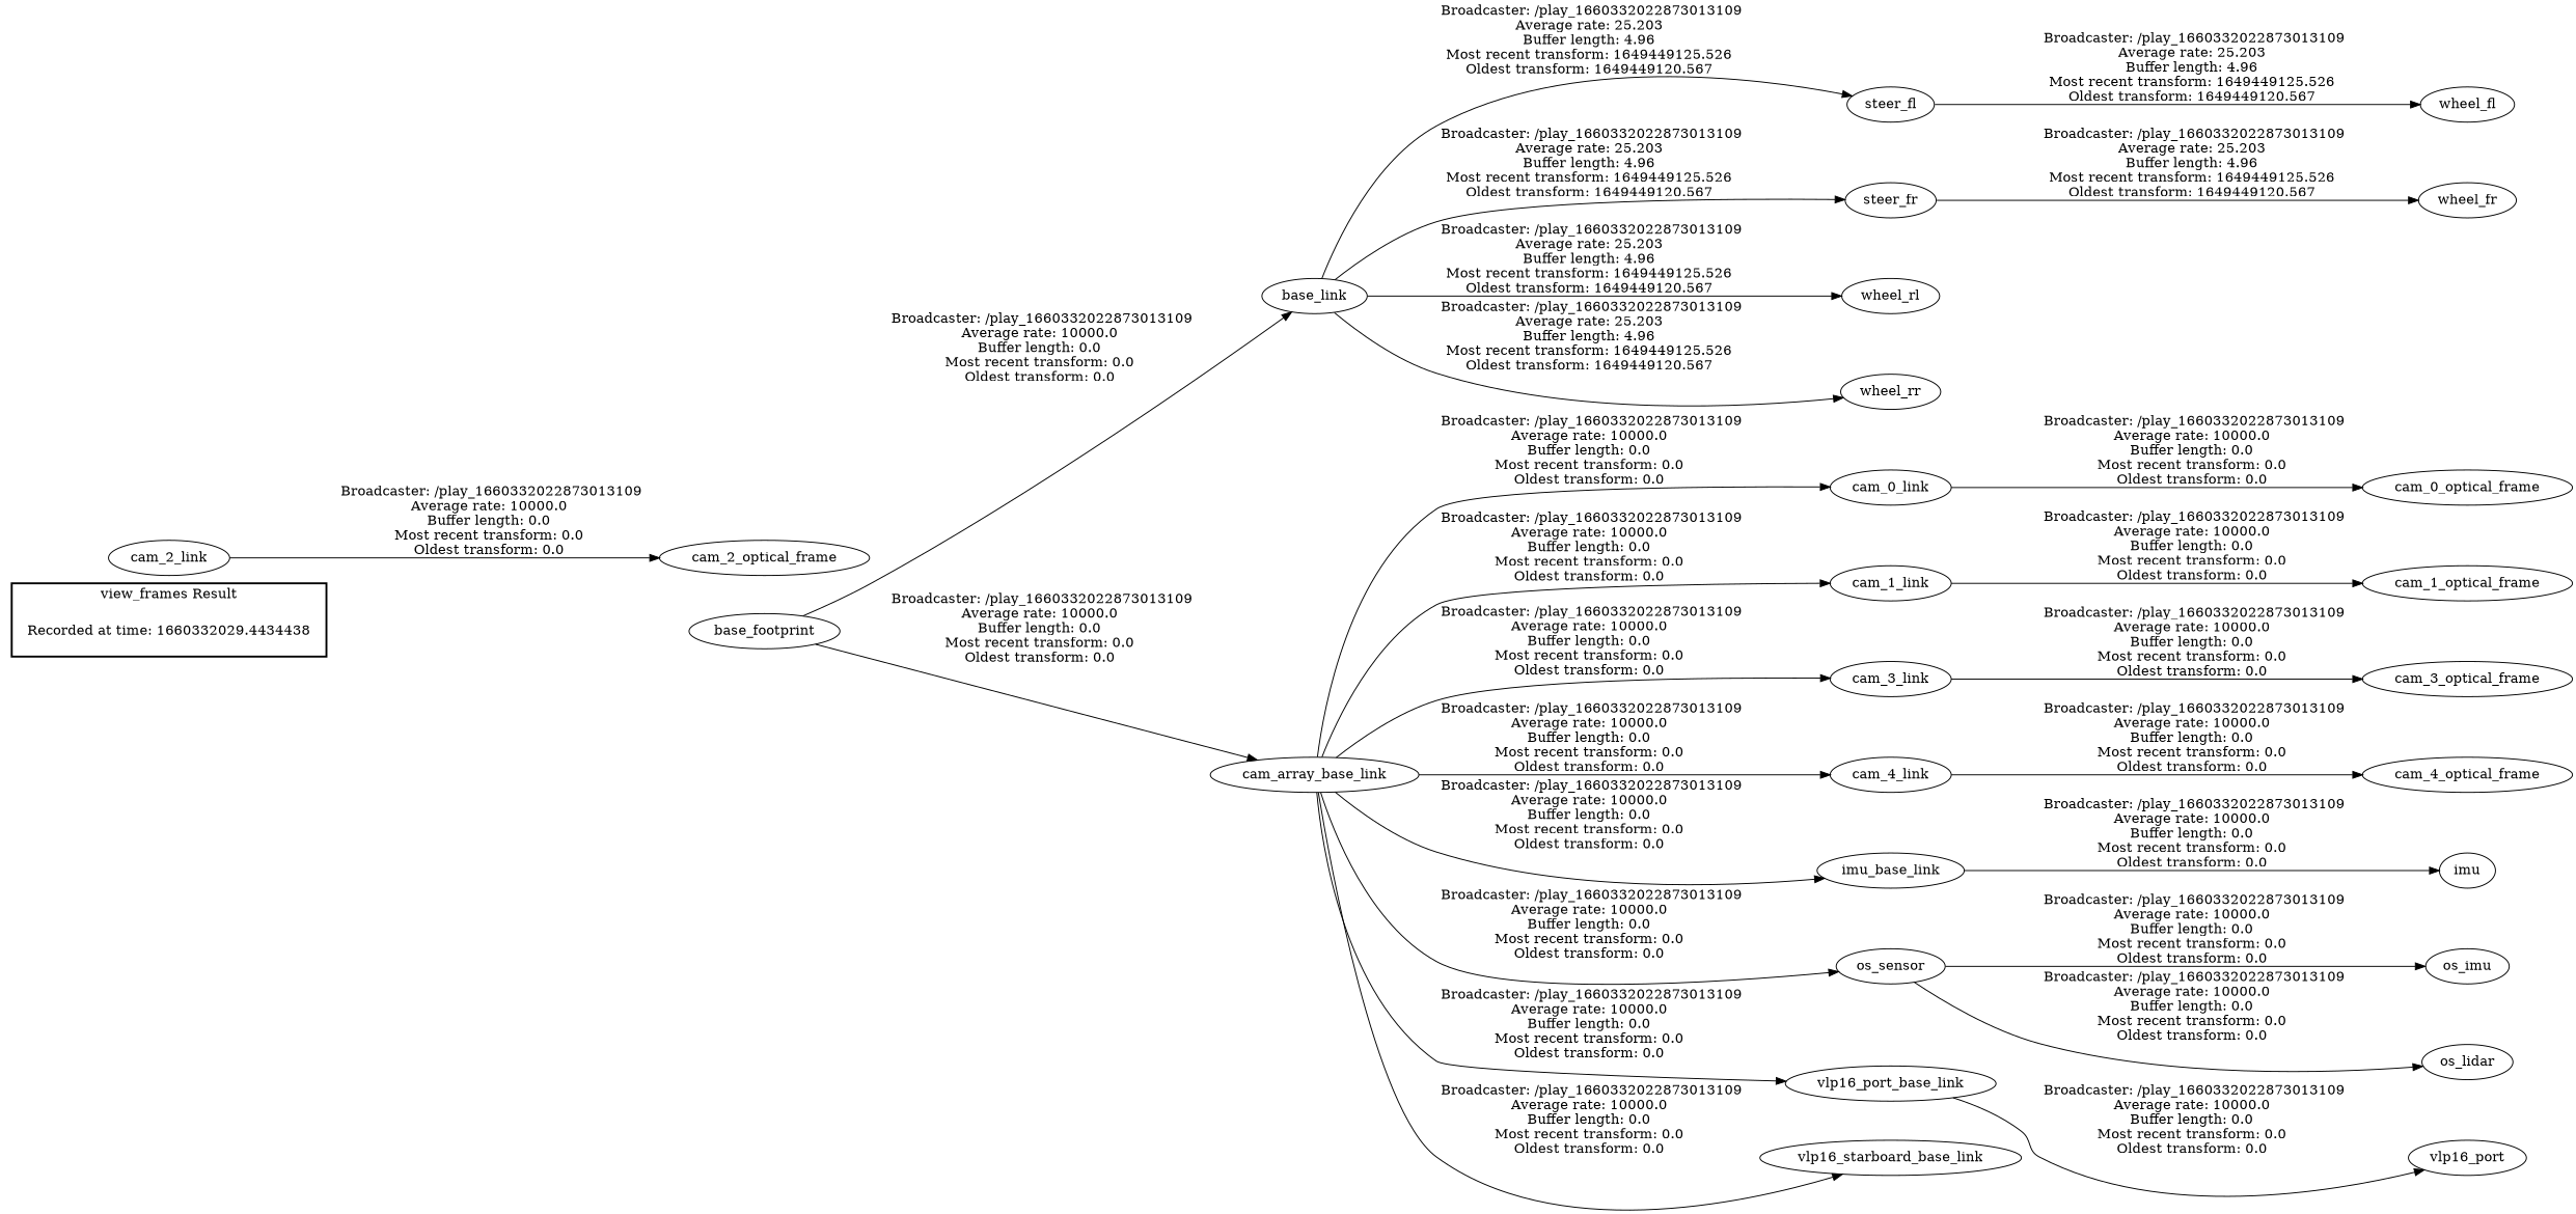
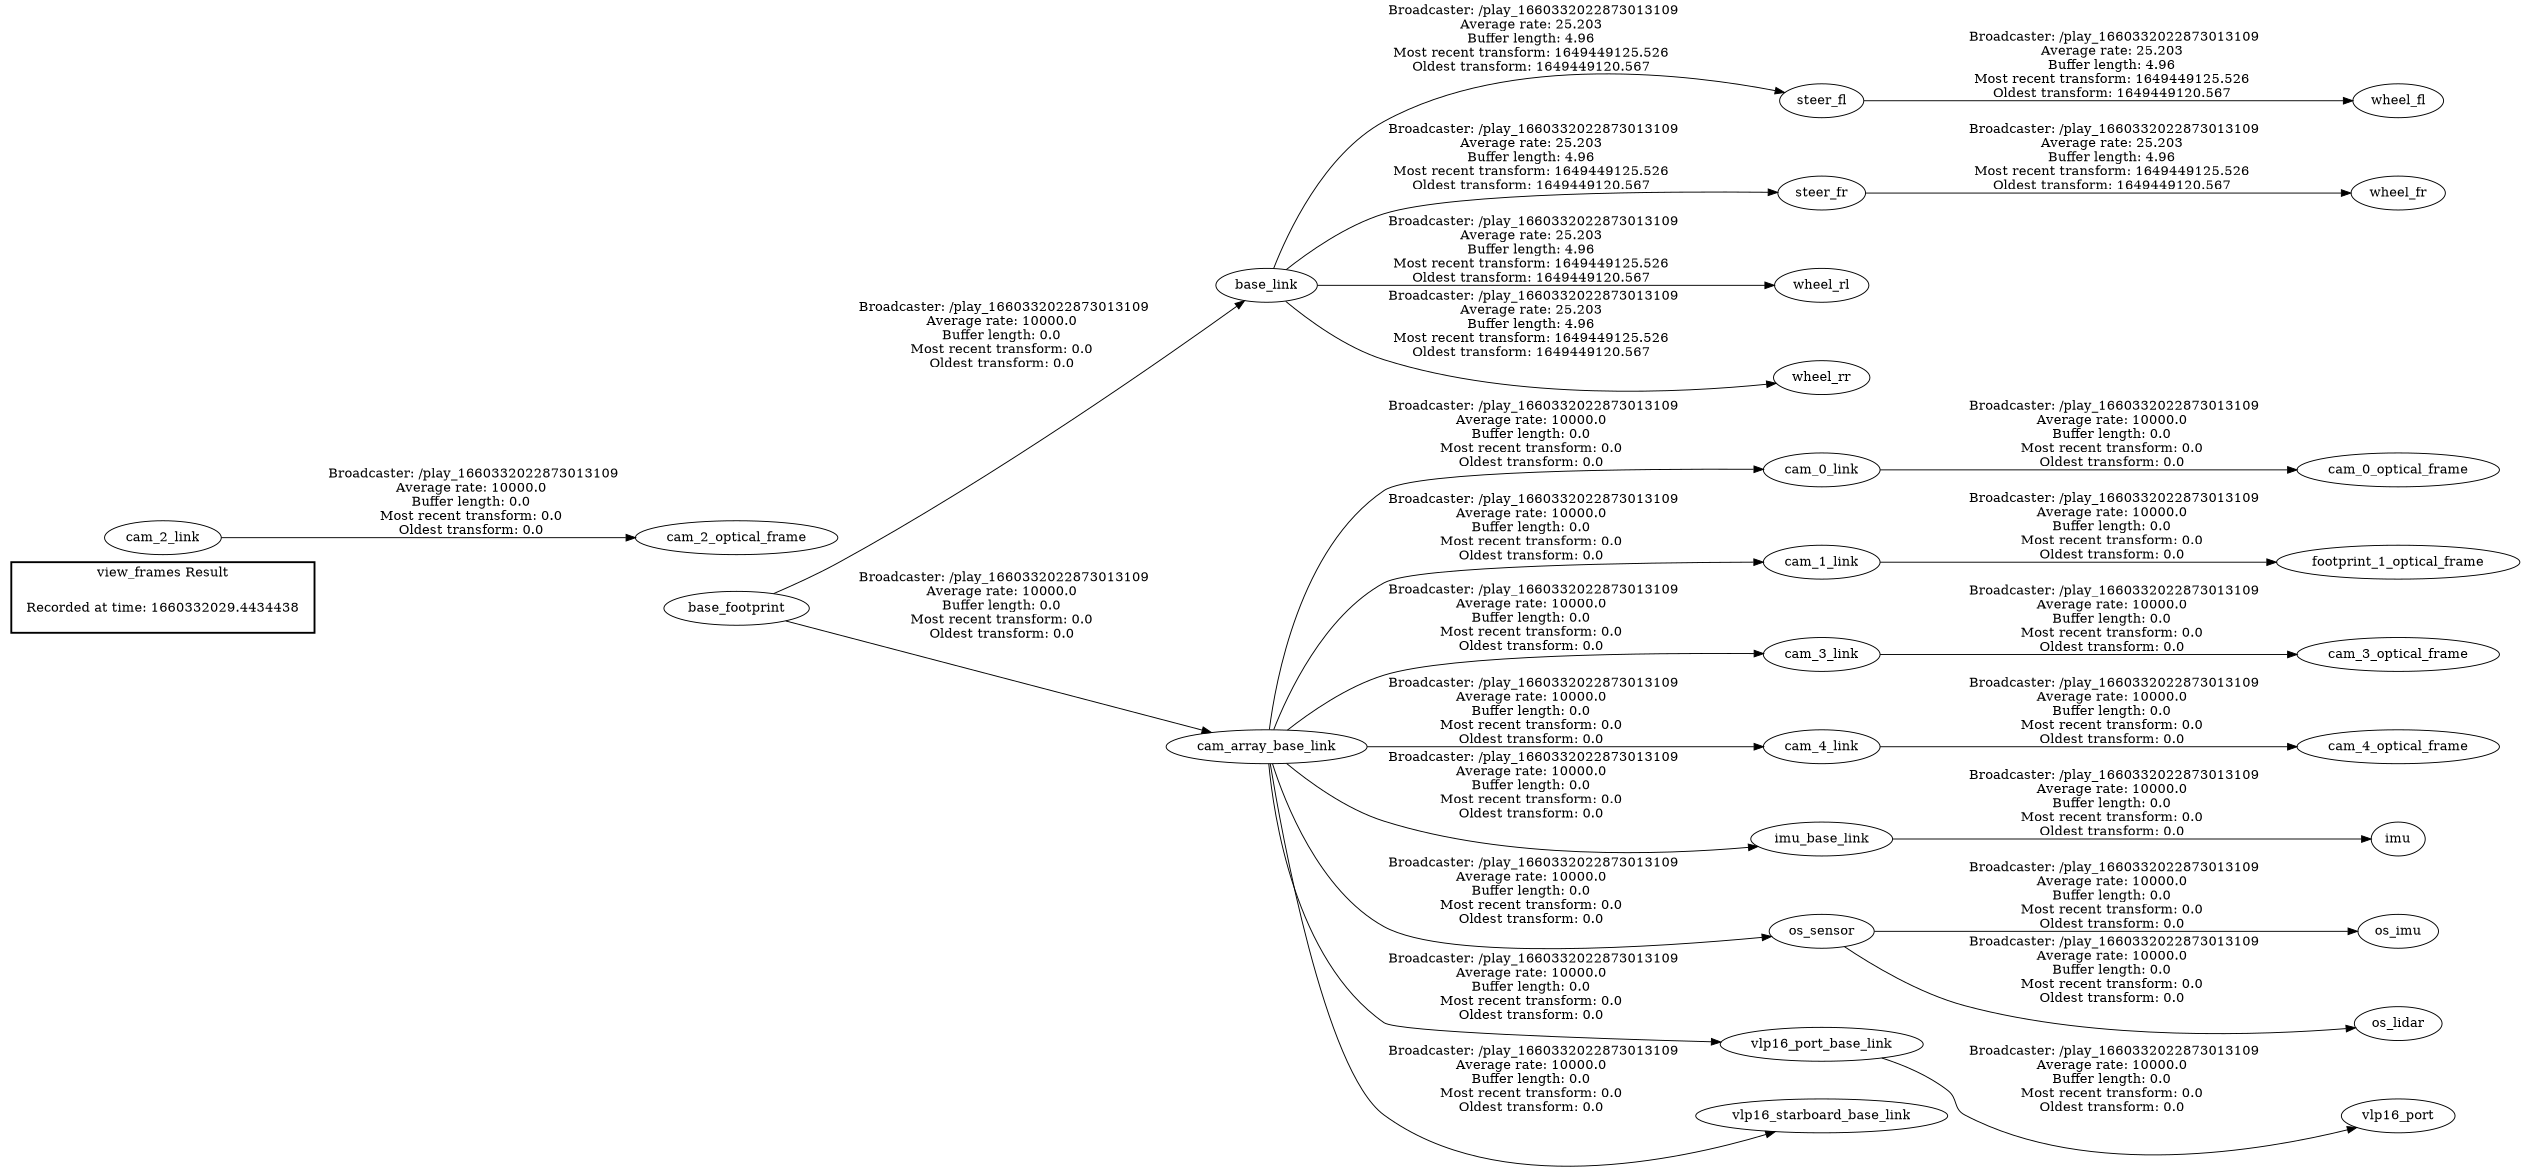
  digraph {
    rankdir=LR
    "Recorded at time: 1660332029.4434438" [shape=plaintext]
    base_footprint
    base_link
    cam_array_base_link
    steer_fl
    steer_fr
    wheel_rl
    wheel_rr
    cam_0_link
    cam_1_link
    cam_3_link
    cam_4_link
    imu_base_link
    os_sensor
    vlp16_port_base_link
    vlp16_starboard_base_link
    wheel_fl
    wheel_fr
    cam_0_optical_frame
-   cam_1_optical_frame
+   cam_1_optical_frame [label=footprint_1_optical_frame]
    cam_2_link
    cam_2_optical_frame
    cam_3_optical_frame
    cam_4_optical_frame
    imu
    os_imu
    os_lidar
    vlp16_port
    subgraph cluster_1 {
      color=black
      label="view_frames Result"
      style=bold
      "Recorded at time: 1660332029.4434438"
    }
    "Recorded at time: 1660332029.4434438" -> base_footprint [style=invis]
    base_footprint -> base_link [label=" Broadcaster: /play_1660332022873013109\nAverage rate: 10000.0\nBuffer length: 0.0\nMost recent transform: 0.0\nOldest transform: 0.0\n"]
    base_footprint -> cam_array_base_link [label=" Broadcaster: /play_1660332022873013109\nAverage rate: 10000.0\nBuffer length: 0.0\nMost recent transform: 0.0\nOldest transform: 0.0\n"]
    base_link -> steer_fl [label=" Broadcaster: /play_1660332022873013109\nAverage rate: 25.203\nBuffer length: 4.96\nMost recent transform: 1649449125.526\nOldest transform: 1649449120.567\n"]
    base_link -> steer_fr [label=" Broadcaster: /play_1660332022873013109\nAverage rate: 25.203\nBuffer length: 4.96\nMost recent transform: 1649449125.526\nOldest transform: 1649449120.567\n"]
    base_link -> wheel_rl [label=" Broadcaster: /play_1660332022873013109\nAverage rate: 25.203\nBuffer length: 4.96\nMost recent transform: 1649449125.526\nOldest transform: 1649449120.567\n"]
    base_link -> wheel_rr [label=" Broadcaster: /play_1660332022873013109\nAverage rate: 25.203\nBuffer length: 4.96\nMost recent transform: 1649449125.526\nOldest transform: 1649449120.567\n"]
    cam_array_base_link -> cam_0_link [label=" Broadcaster: /play_1660332022873013109\nAverage rate: 10000.0\nBuffer length: 0.0\nMost recent transform: 0.0\nOldest transform: 0.0\n"]
    cam_array_base_link -> cam_1_link [label=" Broadcaster: /play_1660332022873013109\nAverage rate: 10000.0\nBuffer length: 0.0\nMost recent transform: 0.0\nOldest transform: 0.0\n"]
    cam_array_base_link -> cam_3_link [label=" Broadcaster: /play_1660332022873013109\nAverage rate: 10000.0\nBuffer length: 0.0\nMost recent transform: 0.0\nOldest transform: 0.0\n"]
    cam_array_base_link -> cam_4_link [label=" Broadcaster: /play_1660332022873013109\nAverage rate: 10000.0\nBuffer length: 0.0\nMost recent transform: 0.0\nOldest transform: 0.0\n"]
    cam_array_base_link -> imu_base_link [label=" Broadcaster: /play_1660332022873013109\nAverage rate: 10000.0\nBuffer length: 0.0\nMost recent transform: 0.0\nOldest transform: 0.0\n"]
    cam_array_base_link -> os_sensor [label=" Broadcaster: /play_1660332022873013109\nAverage rate: 10000.0\nBuffer length: 0.0\nMost recent transform: 0.0\nOldest transform: 0.0\n"]
    cam_array_base_link -> vlp16_port_base_link [label=" Broadcaster: /play_1660332022873013109\nAverage rate: 10000.0\nBuffer length: 0.0\nMost recent transform: 0.0\nOldest transform: 0.0\n"]
    cam_array_base_link -> vlp16_starboard_base_link [label=" Broadcaster: /play_1660332022873013109\nAverage rate: 10000.0\nBuffer length: 0.0\nMost recent transform: 0.0\nOldest transform: 0.0\n"]
    steer_fl -> wheel_fl [label=" Broadcaster: /play_1660332022873013109\nAverage rate: 25.203\nBuffer length: 4.96\nMost recent transform: 1649449125.526\nOldest transform: 1649449120.567\n"]
    steer_fr -> wheel_fr [label=" Broadcaster: /play_1660332022873013109\nAverage rate: 25.203\nBuffer length: 4.96\nMost recent transform: 1649449125.526\nOldest transform: 1649449120.567\n"]
    cam_0_link -> cam_0_optical_frame [label=" Broadcaster: /play_1660332022873013109\nAverage rate: 10000.0\nBuffer length: 0.0\nMost recent transform: 0.0\nOldest transform: 0.0\n"]
    cam_1_link -> cam_1_optical_frame [label=" Broadcaster: /play_1660332022873013109\nAverage rate: 10000.0\nBuffer length: 0.0\nMost recent transform: 0.0\nOldest transform: 0.0\n"]
    cam_3_link -> cam_3_optical_frame [label=" Broadcaster: /play_1660332022873013109\nAverage rate: 10000.0\nBuffer length: 0.0\nMost recent transform: 0.0\nOldest transform: 0.0\n"]
    cam_4_link -> cam_4_optical_frame [label=" Broadcaster: /play_1660332022873013109\nAverage rate: 10000.0\nBuffer length: 0.0\nMost recent transform: 0.0\nOldest transform: 0.0\n"]
    imu_base_link -> imu [label=" Broadcaster: /play_1660332022873013109\nAverage rate: 10000.0\nBuffer length: 0.0\nMost recent transform: 0.0\nOldest transform: 0.0\n"]
    os_sensor -> os_imu [label=" Broadcaster: /play_1660332022873013109\nAverage rate: 10000.0\nBuffer length: 0.0\nMost recent transform: 0.0\nOldest transform: 0.0\n"]
    os_sensor -> os_lidar [label=" Broadcaster: /play_1660332022873013109\nAverage rate: 10000.0\nBuffer length: 0.0\nMost recent transform: 0.0\nOldest transform: 0.0\n"]
    vlp16_port_base_link -> vlp16_port [label=" Broadcaster: /play_1660332022873013109\nAverage rate: 10000.0\nBuffer length: 0.0\nMost recent transform: 0.0\nOldest transform: 0.0\n"]
    cam_2_link -> cam_2_optical_frame [label=" Broadcaster: /play_1660332022873013109\nAverage rate: 10000.0\nBuffer length: 0.0\nMost recent transform: 0.0\nOldest transform: 0.0\n"]
  }
